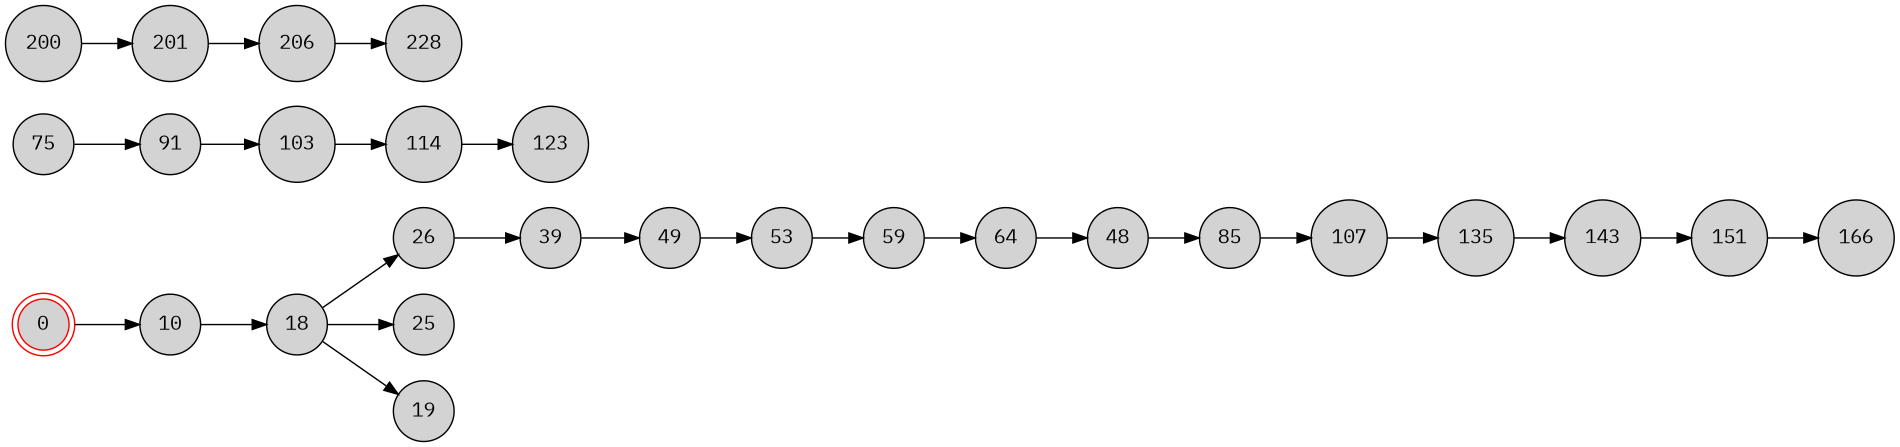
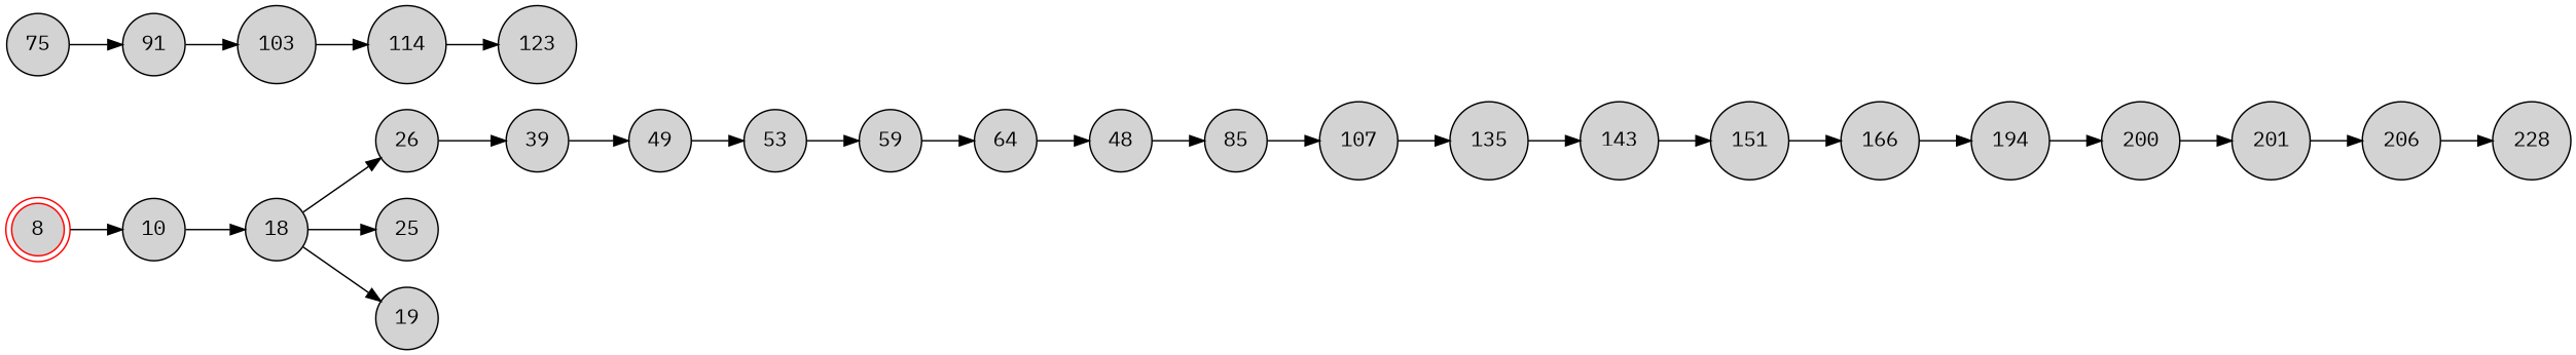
  digraph {
    fontname="IBM Plex Mono"
    rankdir=LR
    node [fillcolor=lightgray fontname="IBM Plex Mono" shape=circle style=filled]
    edge [fontname="IBM Plex Mono"]
-   0 [color=red shape=doublecircle]
+   0 [color=red shape=doublecircle label=8]
    10
    n3 [label=18]
    26
    25
    19
    39
    49
    53
    59
    64
    n12 [label=48]
    85
    75
    91
    107
    103
    114
    135
    123
    143
    151
    n23 [label=166]
+   194
    200
    201
    206
    228
    0 -> 10
    10 -> n3
    n3 -> 26
    n3 -> 25
    n3 -> 19
    26 -> 39
    39 -> 49
    49 -> 53
    53 -> 59
    59 -> 64
    64 -> n12
    n12 -> 85
    85 -> 107
    75 -> 91
    91 -> 103
    107 -> 135
    103 -> 114
    114 -> 123
    135 -> 143
    143 -> 151
    151 -> n23
+   n23 -> 194
+   194 -> 200
    200 -> 201
    201 -> 206
    206 -> 228
  }
